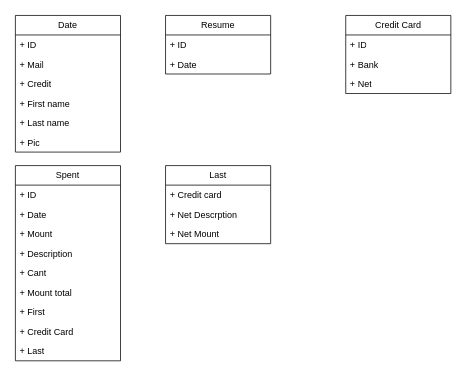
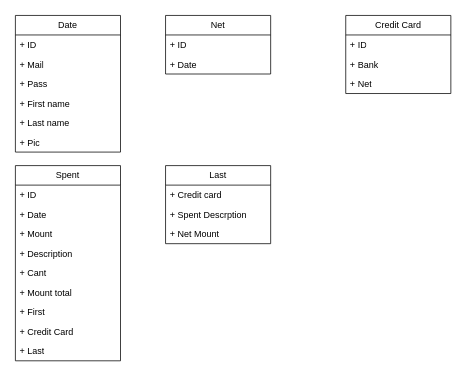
  <mxCell id="0" />
  <mxCell id="1" parent="0" />
  <mxCell id="2" value="Date" style="swimlane;fontStyle=0;childLayout=stackLayout;horizontal=1;startSize=26;fillColor=none;horizontalStack=0;resizeParent=1;resizeParentMax=0;resizeLast=0;collapsible=1;marginBottom=0;whiteSpace=wrap;html=1;" parent="1" vertex="1"><mxGeometry x="20" y="20" width="140" height="182" as="geometry"><mxRectangle x="40" y="40" width="70" height="30" as="alternateBounds" /></mxGeometry></mxCell>
  <mxCell id="3" value="+ ID" style="text;strokeColor=none;fillColor=none;align=left;verticalAlign=top;spacingLeft=4;spacingRight=4;overflow=hidden;rotatable=0;points=[[0,0.5],[1,0.5]];portConstraint=eastwest;whiteSpace=wrap;html=1;" parent="2" vertex="1"><mxGeometry y="26" width="140" height="26" as="geometry" /></mxCell>
  <mxCell id="4" value="+ Mail" style="text;strokeColor=none;fillColor=none;align=left;verticalAlign=top;spacingLeft=4;spacingRight=4;overflow=hidden;rotatable=0;points=[[0,0.5],[1,0.5]];portConstraint=eastwest;whiteSpace=wrap;html=1;" parent="2" vertex="1"><mxGeometry y="52" width="140" height="26" as="geometry" /></mxCell>
- <mxCell id="5" value="+ Credit" style="text;strokeColor=none;fillColor=none;align=left;verticalAlign=top;spacingLeft=4;spacingRight=4;overflow=hidden;rotatable=0;points=[[0,0.5],[1,0.5]];portConstraint=eastwest;whiteSpace=wrap;html=1;" parent="2" vertex="1"><mxGeometry y="78" width="140" height="26" as="geometry" /></mxCell>
+ <mxCell id="5" value="+ Pass" style="text;strokeColor=none;fillColor=none;align=left;verticalAlign=top;spacingLeft=4;spacingRight=4;overflow=hidden;rotatable=0;points=[[0,0.5],[1,0.5]];portConstraint=eastwest;whiteSpace=wrap;html=1;" parent="2" vertex="1"><mxGeometry y="78" width="140" height="26" as="geometry" /></mxCell>
  <mxCell id="6" value="+ First name" style="text;strokeColor=none;fillColor=none;align=left;verticalAlign=top;spacingLeft=4;spacingRight=4;overflow=hidden;rotatable=0;points=[[0,0.5],[1,0.5]];portConstraint=eastwest;whiteSpace=wrap;html=1;" parent="2" vertex="1"><mxGeometry y="104" width="140" height="26" as="geometry" /></mxCell>
  <mxCell id="7" value="+ Last name" style="text;strokeColor=none;fillColor=none;align=left;verticalAlign=top;spacingLeft=4;spacingRight=4;overflow=hidden;rotatable=0;points=[[0,0.5],[1,0.5]];portConstraint=eastwest;whiteSpace=wrap;html=1;" parent="2" vertex="1"><mxGeometry y="130" width="140" height="26" as="geometry" /></mxCell>
  <mxCell id="8" value="+ Pic" style="text;strokeColor=none;fillColor=none;align=left;verticalAlign=top;spacingLeft=4;spacingRight=4;overflow=hidden;rotatable=0;points=[[0,0.5],[1,0.5]];portConstraint=eastwest;whiteSpace=wrap;html=1;" parent="2" vertex="1"><mxGeometry y="156" width="140" height="26" as="geometry" /></mxCell>
- <mxCell id="9" value="Resume" style="swimlane;fontStyle=0;childLayout=stackLayout;horizontal=1;startSize=26;fillColor=none;horizontalStack=0;resizeParent=1;resizeParentMax=0;resizeLast=0;collapsible=1;marginBottom=0;whiteSpace=wrap;html=1;" parent="1" vertex="1"><mxGeometry x="220" y="20" width="140" height="78" as="geometry"><mxRectangle x="240" y="40" width="90" height="30" as="alternateBounds" /></mxGeometry></mxCell>
+ <mxCell id="9" value="Net" style="swimlane;fontStyle=0;childLayout=stackLayout;horizontal=1;startSize=26;fillColor=none;horizontalStack=0;resizeParent=1;resizeParentMax=0;resizeLast=0;collapsible=1;marginBottom=0;whiteSpace=wrap;html=1;" parent="1" vertex="1"><mxGeometry x="220" y="20" width="140" height="78" as="geometry"><mxRectangle x="240" y="40" width="90" height="30" as="alternateBounds" /></mxGeometry></mxCell>
  <mxCell id="10" value="+ ID" style="text;strokeColor=none;fillColor=none;align=left;verticalAlign=top;spacingLeft=4;spacingRight=4;overflow=hidden;rotatable=0;points=[[0,0.5],[1,0.5]];portConstraint=eastwest;whiteSpace=wrap;html=1;" parent="9" vertex="1"><mxGeometry y="26" width="140" height="26" as="geometry" /></mxCell>
  <mxCell id="11" value="+ Date" style="text;strokeColor=none;fillColor=none;align=left;verticalAlign=top;spacingLeft=4;spacingRight=4;overflow=hidden;rotatable=0;points=[[0,0.5],[1,0.5]];portConstraint=eastwest;whiteSpace=wrap;html=1;" parent="9" vertex="1"><mxGeometry y="52" width="140" height="26" as="geometry" /></mxCell>
  <mxCell id="12" value="Credit Card" style="swimlane;fontStyle=0;childLayout=stackLayout;horizontal=1;startSize=26;fillColor=none;horizontalStack=0;resizeParent=1;resizeParentMax=0;resizeLast=0;collapsible=1;marginBottom=0;whiteSpace=wrap;html=1;" parent="1" vertex="1"><mxGeometry x="460" y="20" width="140" height="104" as="geometry"><mxRectangle x="440" y="118" width="100" height="30" as="alternateBounds" /></mxGeometry></mxCell>
  <mxCell id="13" value="+ ID" style="text;strokeColor=none;fillColor=none;align=left;verticalAlign=top;spacingLeft=4;spacingRight=4;overflow=hidden;rotatable=0;points=[[0,0.5],[1,0.5]];portConstraint=eastwest;whiteSpace=wrap;html=1;" parent="12" vertex="1"><mxGeometry y="26" width="140" height="26" as="geometry" /></mxCell>
  <mxCell id="14" value="+ Bank" style="text;strokeColor=none;fillColor=none;align=left;verticalAlign=top;spacingLeft=4;spacingRight=4;overflow=hidden;rotatable=0;points=[[0,0.5],[1,0.5]];portConstraint=eastwest;whiteSpace=wrap;html=1;" parent="12" vertex="1"><mxGeometry y="52" width="140" height="26" as="geometry" /></mxCell>
  <mxCell id="15" value="+ Net" style="text;strokeColor=none;fillColor=none;align=left;verticalAlign=top;spacingLeft=4;spacingRight=4;overflow=hidden;rotatable=0;points=[[0,0.5],[1,0.5]];portConstraint=eastwest;whiteSpace=wrap;html=1;" parent="12" vertex="1"><mxGeometry y="78" width="140" height="26" as="geometry" /></mxCell>
  <mxCell id="16" value="Spent" style="swimlane;fontStyle=0;childLayout=stackLayout;horizontal=1;startSize=26;fillColor=none;horizontalStack=0;resizeParent=1;resizeParentMax=0;resizeLast=0;collapsible=1;marginBottom=0;whiteSpace=wrap;html=1;" parent="1" vertex="1"><mxGeometry x="20" y="220" width="140" height="260" as="geometry"><mxRectangle x="240" y="160" width="70" height="30" as="alternateBounds" /></mxGeometry></mxCell>
  <mxCell id="17" value="+ ID" style="text;strokeColor=none;fillColor=none;align=left;verticalAlign=top;spacingLeft=4;spacingRight=4;overflow=hidden;rotatable=0;points=[[0,0.5],[1,0.5]];portConstraint=eastwest;whiteSpace=wrap;html=1;" parent="16" vertex="1"><mxGeometry y="26" width="140" height="26" as="geometry" /></mxCell>
  <mxCell id="18" value="+ Date" style="text;strokeColor=none;fillColor=none;align=left;verticalAlign=top;spacingLeft=4;spacingRight=4;overflow=hidden;rotatable=0;points=[[0,0.5],[1,0.5]];portConstraint=eastwest;whiteSpace=wrap;html=1;" parent="16" vertex="1"><mxGeometry y="52" width="140" height="26" as="geometry" /></mxCell>
  <mxCell id="19" value="+ Mount" style="text;strokeColor=none;fillColor=none;align=left;verticalAlign=top;spacingLeft=4;spacingRight=4;overflow=hidden;rotatable=0;points=[[0,0.5],[1,0.5]];portConstraint=eastwest;whiteSpace=wrap;html=1;" parent="16" vertex="1"><mxGeometry y="78" width="140" height="26" as="geometry" /></mxCell>
  <mxCell id="20" value="+ Description" style="text;strokeColor=none;fillColor=none;align=left;verticalAlign=top;spacingLeft=4;spacingRight=4;overflow=hidden;rotatable=0;points=[[0,0.5],[1,0.5]];portConstraint=eastwest;whiteSpace=wrap;html=1;" parent="16" vertex="1"><mxGeometry y="104" width="140" height="26" as="geometry" /></mxCell>
  <mxCell id="21" value="+ Cant" style="text;strokeColor=none;fillColor=none;align=left;verticalAlign=top;spacingLeft=4;spacingRight=4;overflow=hidden;rotatable=0;points=[[0,0.5],[1,0.5]];portConstraint=eastwest;whiteSpace=wrap;html=1;" parent="16" vertex="1"><mxGeometry y="130" width="140" height="26" as="geometry" /></mxCell>
  <mxCell id="22" value="+ Mount total" style="text;strokeColor=none;fillColor=none;align=left;verticalAlign=top;spacingLeft=4;spacingRight=4;overflow=hidden;rotatable=0;points=[[0,0.5],[1,0.5]];portConstraint=eastwest;whiteSpace=wrap;html=1;" parent="16" vertex="1"><mxGeometry y="156" width="140" height="26" as="geometry" /></mxCell>
  <mxCell id="23" value="+ First" style="text;strokeColor=none;fillColor=none;align=left;verticalAlign=top;spacingLeft=4;spacingRight=4;overflow=hidden;rotatable=0;points=[[0,0.5],[1,0.5]];portConstraint=eastwest;whiteSpace=wrap;html=1;" parent="16" vertex="1"><mxGeometry y="182" width="140" height="26" as="geometry" /></mxCell>
  <mxCell id="24" value="+ Credit Card" style="text;strokeColor=none;fillColor=none;align=left;verticalAlign=top;spacingLeft=4;spacingRight=4;overflow=hidden;rotatable=0;points=[[0,0.5],[1,0.5]];portConstraint=eastwest;whiteSpace=wrap;html=1;" parent="16" vertex="1"><mxGeometry y="208" width="140" height="26" as="geometry" /></mxCell>
  <mxCell id="25" value="+ Last" style="text;strokeColor=none;fillColor=none;align=left;verticalAlign=top;spacingLeft=4;spacingRight=4;overflow=hidden;rotatable=0;points=[[0,0.5],[1,0.5]];portConstraint=eastwest;whiteSpace=wrap;html=1;" parent="16" vertex="1"><mxGeometry y="234" width="140" height="26" as="geometry" /></mxCell>
  <mxCell id="26" value="Last" style="swimlane;fontStyle=0;childLayout=stackLayout;horizontal=1;startSize=26;fillColor=none;horizontalStack=0;resizeParent=1;resizeParentMax=0;resizeLast=0;collapsible=1;marginBottom=0;whiteSpace=wrap;html=1;" parent="1" vertex="1"><mxGeometry x="220" y="220" width="140" height="104" as="geometry" /></mxCell>
  <mxCell id="27" value="+ Credit card" style="text;strokeColor=none;fillColor=none;align=left;verticalAlign=top;spacingLeft=4;spacingRight=4;overflow=hidden;rotatable=0;points=[[0,0.5],[1,0.5]];portConstraint=eastwest;whiteSpace=wrap;html=1;" parent="26" vertex="1"><mxGeometry y="26" width="140" height="26" as="geometry" /></mxCell>
- <mxCell id="28" value="+ Net Descrption" style="text;strokeColor=none;fillColor=none;align=left;verticalAlign=top;spacingLeft=4;spacingRight=4;overflow=hidden;rotatable=0;points=[[0,0.5],[1,0.5]];portConstraint=eastwest;whiteSpace=wrap;html=1;" parent="26" vertex="1"><mxGeometry y="52" width="140" height="26" as="geometry" /></mxCell>
+ <mxCell id="28" value="+ Spent Descrption" style="text;strokeColor=none;fillColor=none;align=left;verticalAlign=top;spacingLeft=4;spacingRight=4;overflow=hidden;rotatable=0;points=[[0,0.5],[1,0.5]];portConstraint=eastwest;whiteSpace=wrap;html=1;" parent="26" vertex="1"><mxGeometry y="52" width="140" height="26" as="geometry" /></mxCell>
  <mxCell id="29" value="+ Net Mount" style="text;strokeColor=none;fillColor=none;align=left;verticalAlign=top;spacingLeft=4;spacingRight=4;overflow=hidden;rotatable=0;points=[[0,0.5],[1,0.5]];portConstraint=eastwest;whiteSpace=wrap;html=1;" parent="26" vertex="1"><mxGeometry y="78" width="140" height="26" as="geometry" /></mxCell>
